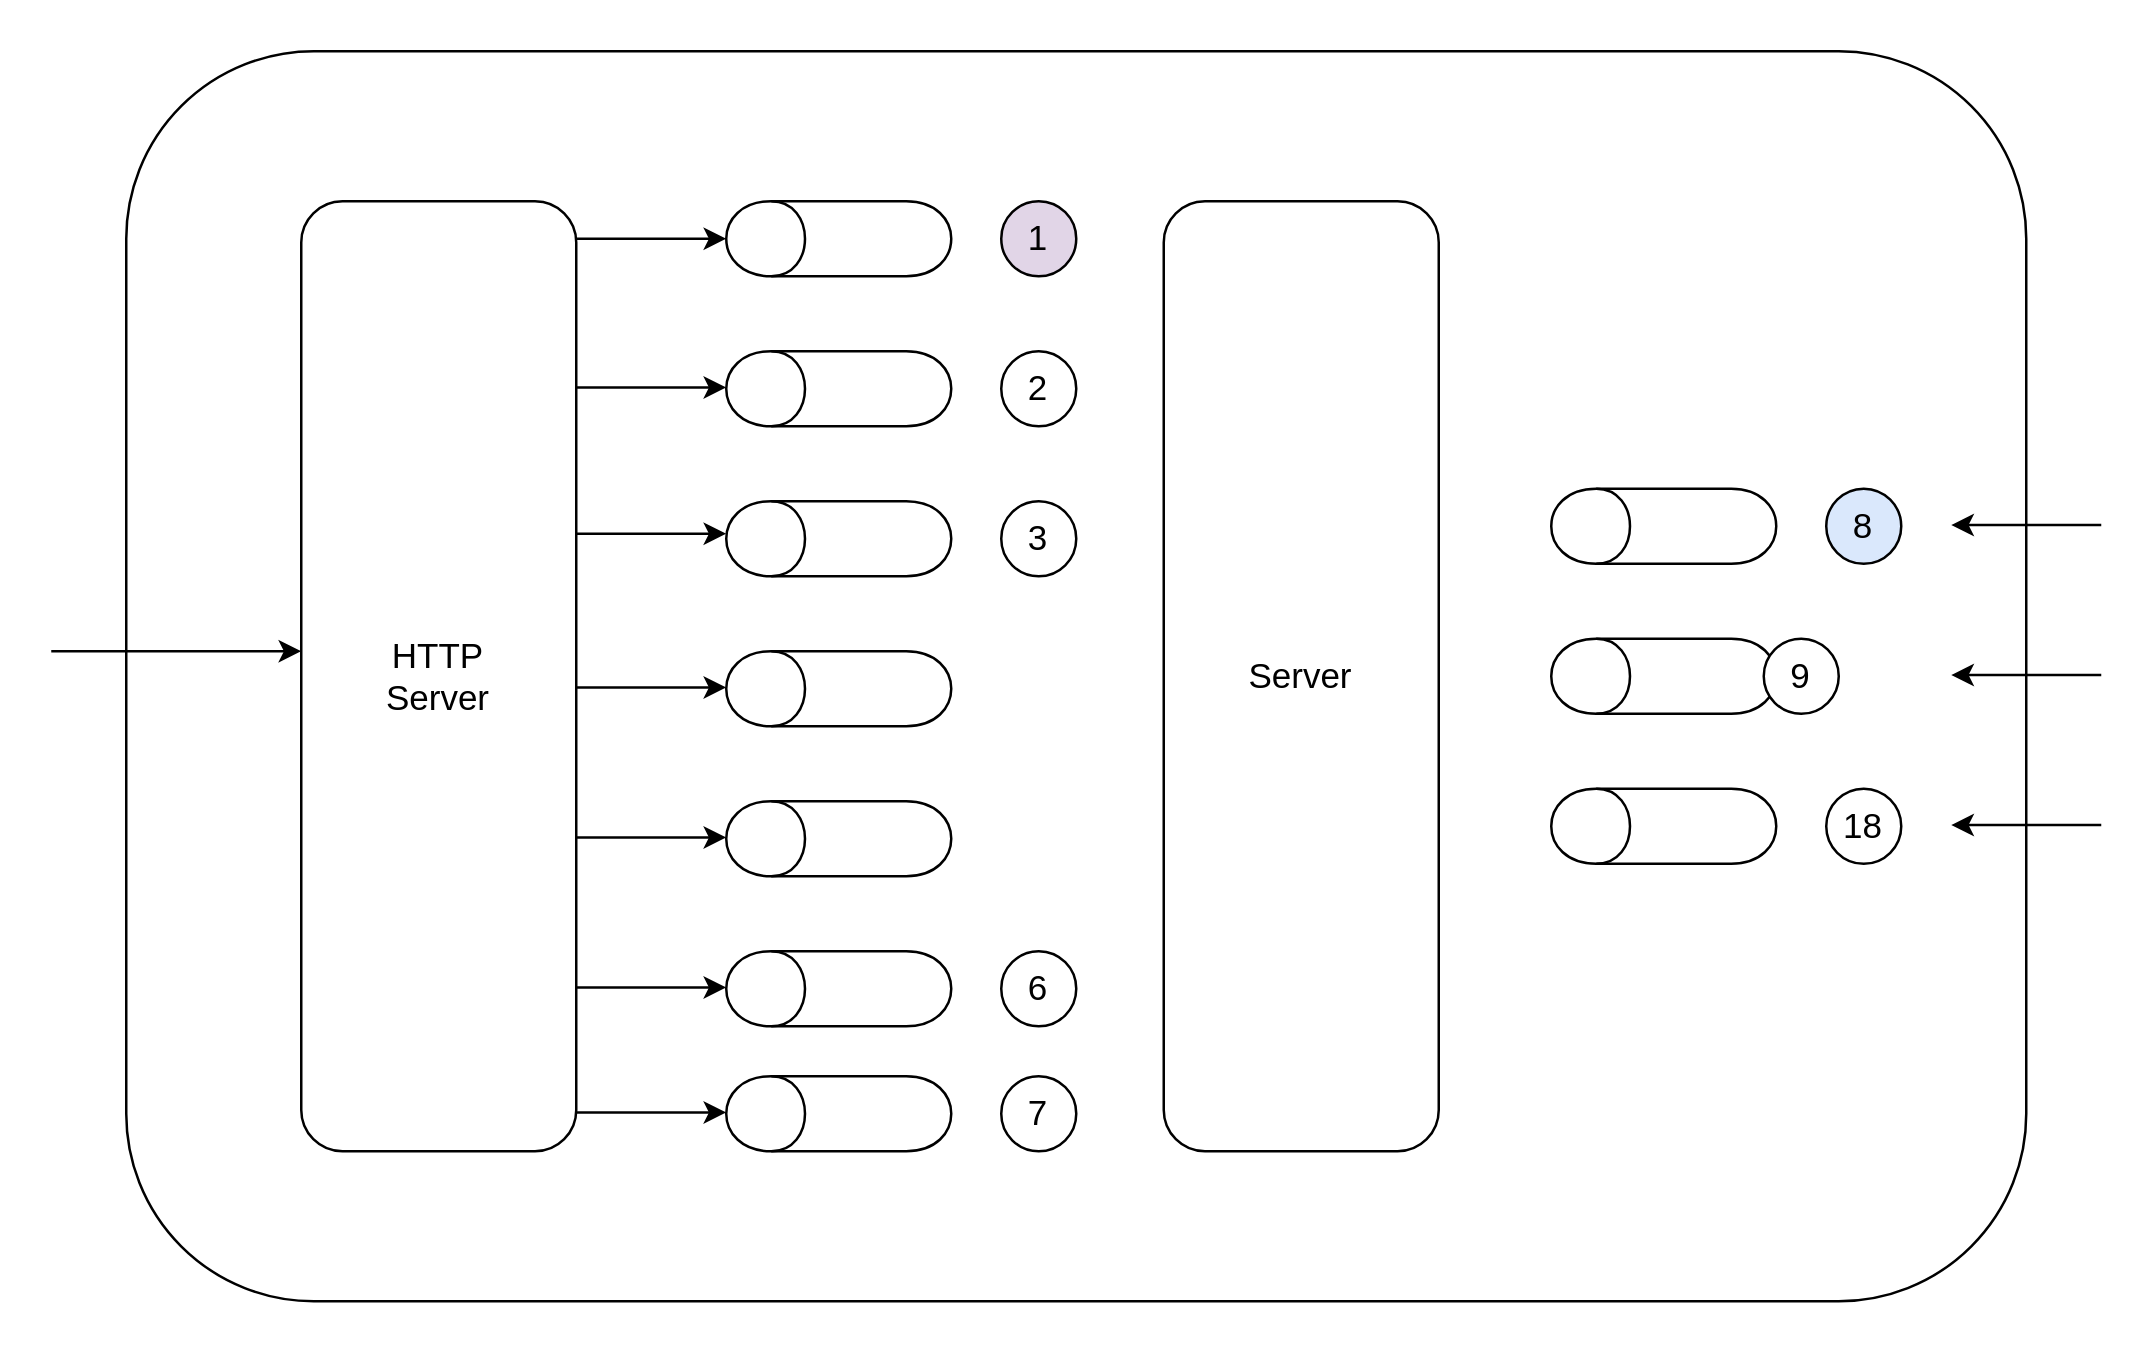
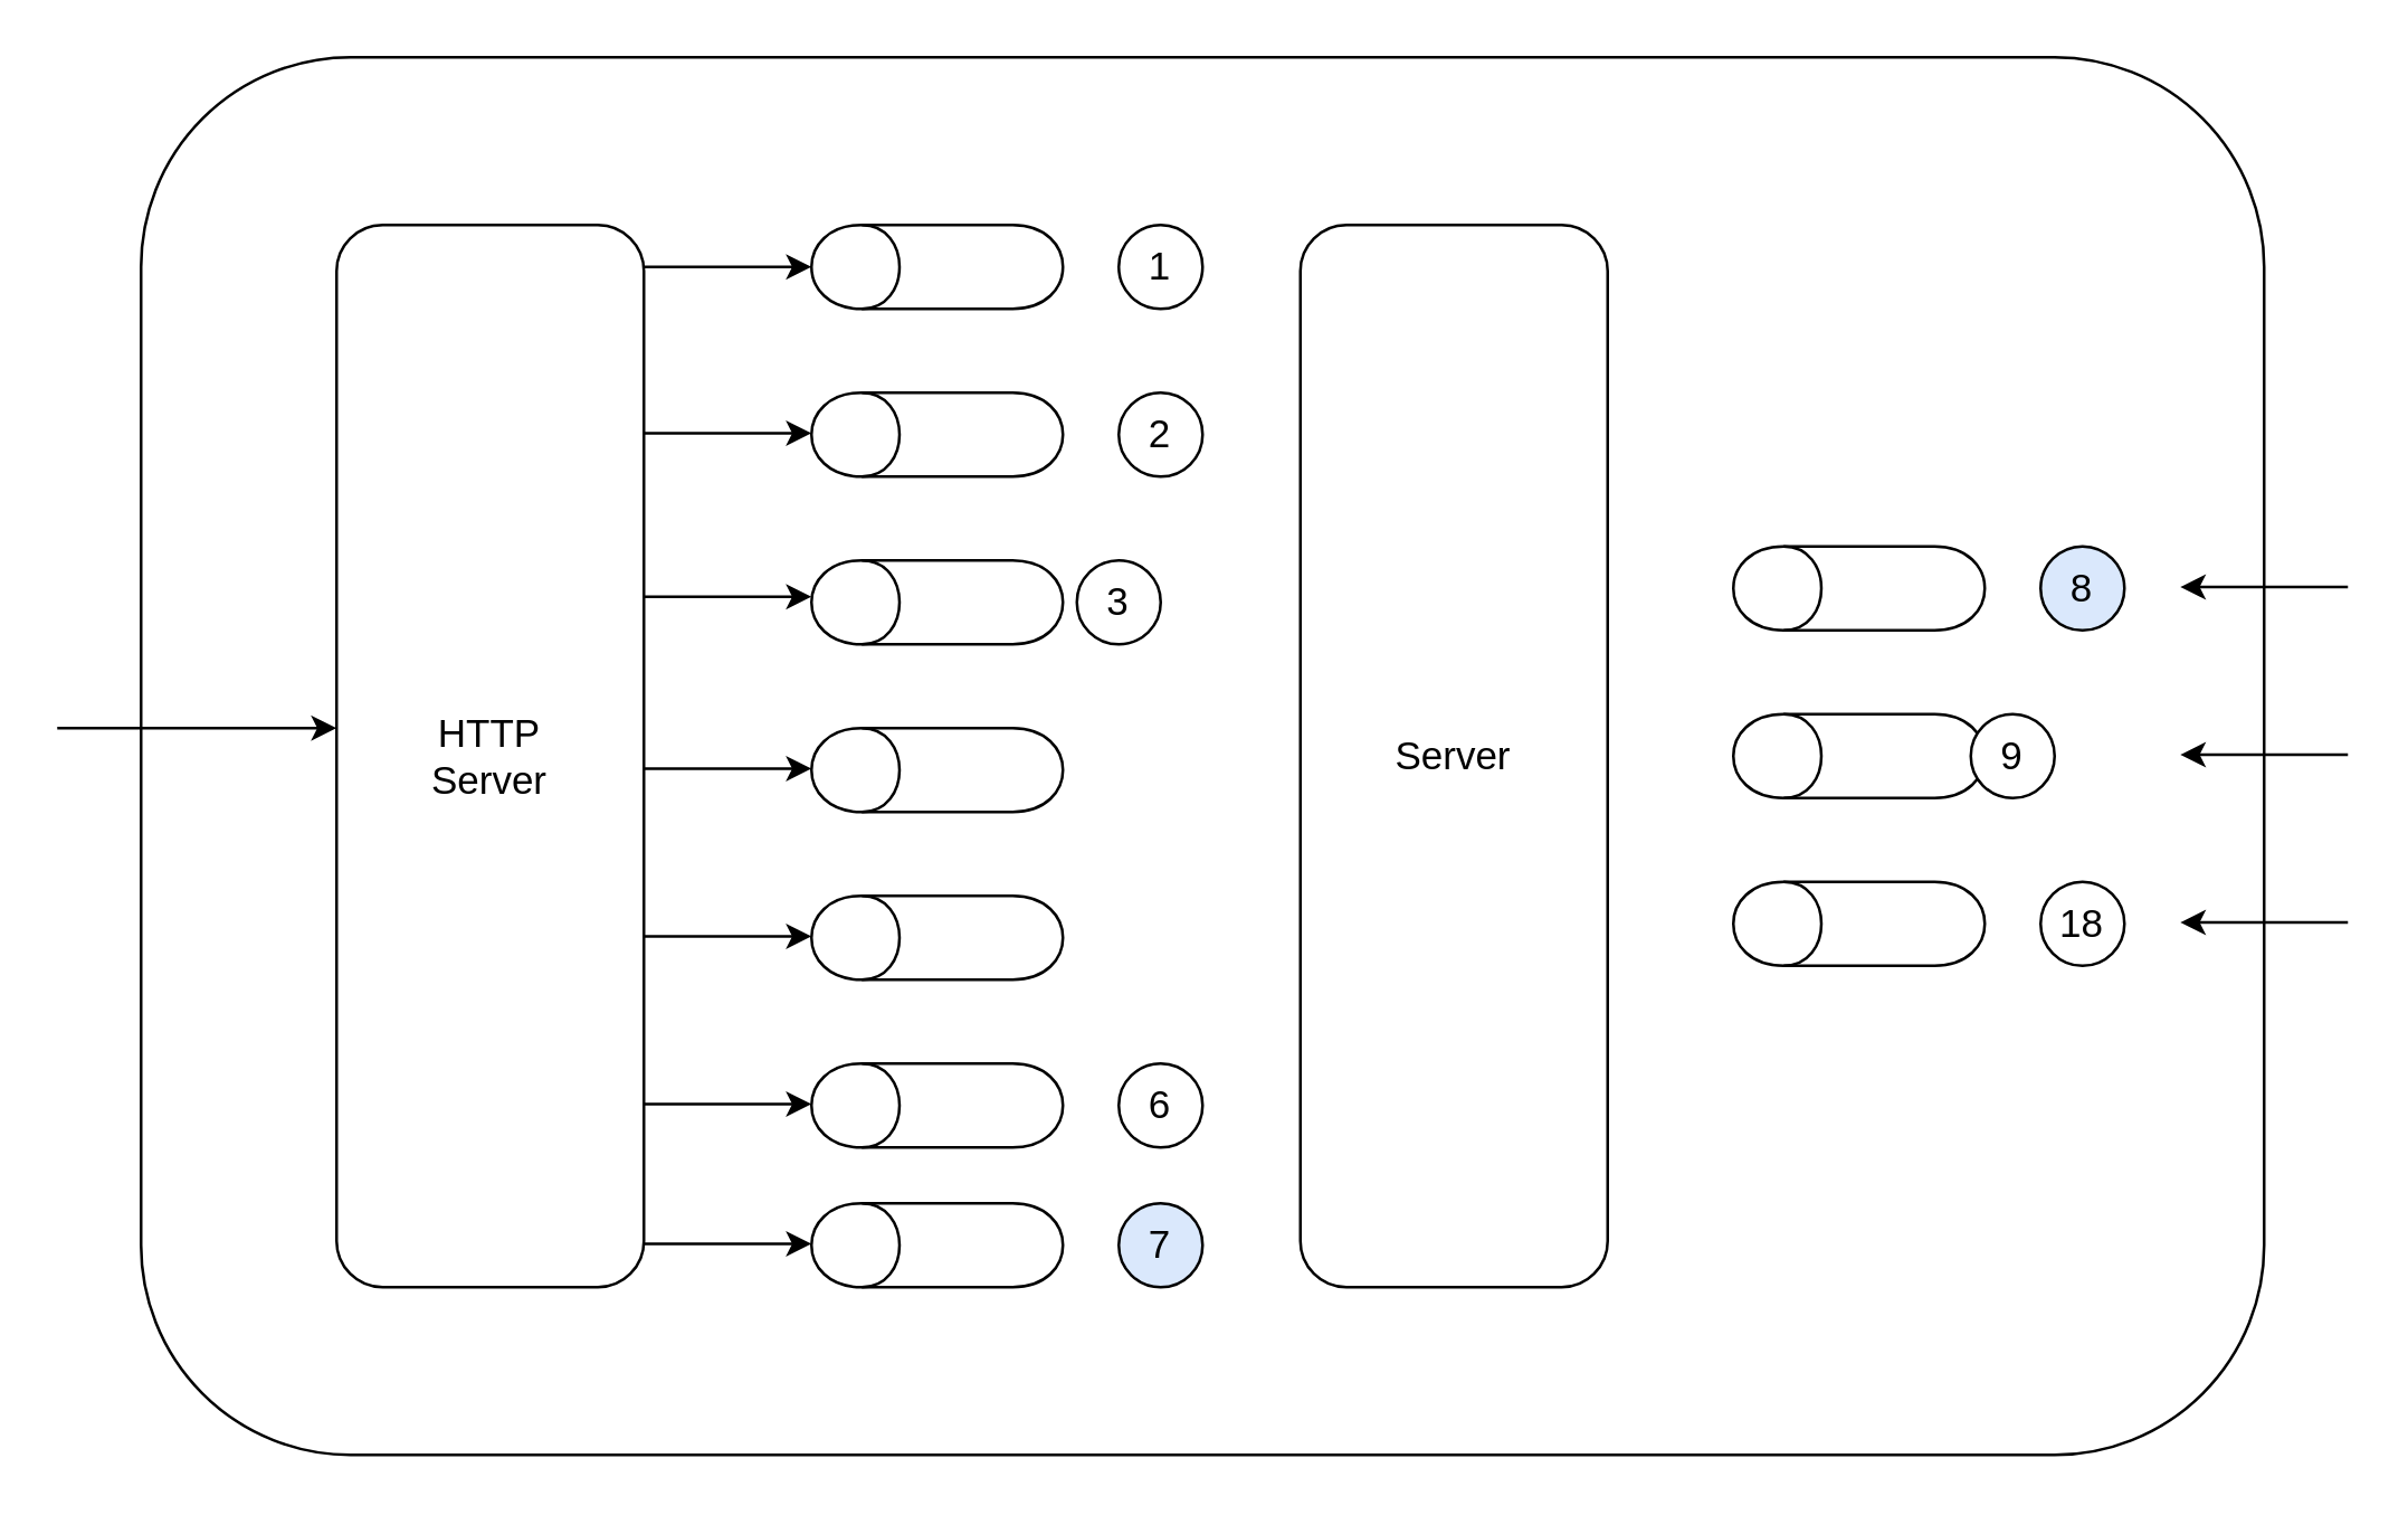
  <mxCell id="0" />
  <mxCell id="1" parent="0" />
  <mxCell id="2" value="" style="rounded=1;whiteSpace=wrap;html=1;fontSize=14;fillColor=none;" vertex="1" parent="1"><mxGeometry x="50" y="20" width="760" height="500" as="geometry" /></mxCell>
  <mxCell id="3" value="" style="shape=cylinder;whiteSpace=wrap;html=1;boundedLbl=1;backgroundOutline=1;rotation=-90;" vertex="1" parent="1"><mxGeometry x="320" y="50" width="30" height="90" as="geometry" /></mxCell>
  <mxCell id="4" value="" style="shape=cylinder;whiteSpace=wrap;html=1;boundedLbl=1;backgroundOutline=1;rotation=-90;" vertex="1" parent="1"><mxGeometry x="320" y="110" width="30" height="90" as="geometry" /></mxCell>
  <mxCell id="5" value="" style="shape=cylinder;whiteSpace=wrap;html=1;boundedLbl=1;backgroundOutline=1;rotation=-90;" vertex="1" parent="1"><mxGeometry x="320" y="170" width="30" height="90" as="geometry" /></mxCell>
  <mxCell id="6" value="" style="shape=cylinder;whiteSpace=wrap;html=1;boundedLbl=1;backgroundOutline=1;rotation=-90;" vertex="1" parent="1"><mxGeometry x="320" y="230" width="30" height="90" as="geometry" /></mxCell>
  <mxCell id="7" value="" style="shape=cylinder;whiteSpace=wrap;html=1;boundedLbl=1;backgroundOutline=1;rotation=-90;" vertex="1" parent="1"><mxGeometry x="320" y="290" width="30" height="90" as="geometry" /></mxCell>
  <mxCell id="8" value="" style="shape=cylinder;whiteSpace=wrap;html=1;boundedLbl=1;backgroundOutline=1;rotation=-90;" vertex="1" parent="1"><mxGeometry x="320" y="350" width="30" height="90" as="geometry" /></mxCell>
- <mxCell id="9" value="1" style="ellipse;whiteSpace=wrap;html=1;aspect=fixed;fontSize=14;fillColor=#e1d5e7;" vertex="1" parent="1"><mxGeometry x="400" y="80" width="30" height="30" as="geometry" /></mxCell>
+ <mxCell id="9" value="1" style="ellipse;whiteSpace=wrap;html=1;aspect=fixed;fontSize=14;" vertex="1" parent="1"><mxGeometry x="400" y="80" width="30" height="30" as="geometry" /></mxCell>
  <mxCell id="10" value="2" style="ellipse;whiteSpace=wrap;html=1;aspect=fixed;fontSize=14;" vertex="1" parent="1"><mxGeometry x="400" y="140" width="30" height="30" as="geometry" /></mxCell>
- <mxCell id="11" value="3" style="ellipse;whiteSpace=wrap;html=1;aspect=fixed;fontSize=14;" vertex="1" parent="1"><mxGeometry x="400" y="200" width="30" height="30" as="geometry" /></mxCell>
+ <mxCell id="11" value="3" style="ellipse;whiteSpace=wrap;html=1;aspect=fixed;fontSize=14;" vertex="1" parent="1"><mxGeometry x="385" y="200" width="30" height="30" as="geometry" /></mxCell>
  <mxCell id="12" value="6" style="ellipse;whiteSpace=wrap;html=1;aspect=fixed;fontSize=14;" vertex="1" parent="1"><mxGeometry x="400" y="380" width="30" height="30" as="geometry" /></mxCell>
  <mxCell id="13" value="" style="shape=cylinder;whiteSpace=wrap;html=1;boundedLbl=1;backgroundOutline=1;rotation=-90;" vertex="1" parent="1"><mxGeometry x="320" y="400" width="30" height="90" as="geometry" /></mxCell>
- <mxCell id="14" value="7" style="ellipse;whiteSpace=wrap;html=1;aspect=fixed;fontSize=14;" vertex="1" parent="1"><mxGeometry x="400" y="430" width="30" height="30" as="geometry" /></mxCell>
+ <mxCell id="14" value="7" style="ellipse;whiteSpace=wrap;html=1;aspect=fixed;fontSize=14;fillColor=#dae8fc;" vertex="1" parent="1"><mxGeometry x="400" y="430" width="30" height="30" as="geometry" /></mxCell>
  <mxCell id="15" value="" style="shape=cylinder;whiteSpace=wrap;html=1;boundedLbl=1;backgroundOutline=1;rotation=-90;" vertex="1" parent="1"><mxGeometry x="650" y="165" width="30" height="90" as="geometry" /></mxCell>
  <mxCell id="16" value="8" style="ellipse;whiteSpace=wrap;html=1;aspect=fixed;fontSize=14;fillColor=#dae8fc;" vertex="1" parent="1"><mxGeometry x="730" y="195" width="30" height="30" as="geometry" /></mxCell>
  <mxCell id="17" value="" style="shape=cylinder;whiteSpace=wrap;html=1;boundedLbl=1;backgroundOutline=1;rotation=-90;" vertex="1" parent="1"><mxGeometry x="650" y="225" width="30" height="90" as="geometry" /></mxCell>
  <mxCell id="18" value="9" style="ellipse;whiteSpace=wrap;html=1;aspect=fixed;fontSize=14;" vertex="1" parent="1"><mxGeometry x="705" y="255" width="30" height="30" as="geometry" /></mxCell>
  <mxCell id="19" value="" style="shape=cylinder;whiteSpace=wrap;html=1;boundedLbl=1;backgroundOutline=1;rotation=-90;" vertex="1" parent="1"><mxGeometry x="650" y="285" width="30" height="90" as="geometry" /></mxCell>
  <mxCell id="20" value="18" style="ellipse;whiteSpace=wrap;html=1;aspect=fixed;fontSize=14;" vertex="1" parent="1"><mxGeometry x="730" y="315" width="30" height="30" as="geometry" /></mxCell>
  <mxCell id="21" value="&lt;div&gt;HTTP&lt;/div&gt;&lt;div&gt;Server&lt;br&gt;&lt;/div&gt;" style="rounded=1;whiteSpace=wrap;html=1;fillColor=none;fontSize=14;" vertex="1" parent="1"><mxGeometry x="120" y="80" width="110" height="380" as="geometry" /></mxCell>
  <mxCell id="22" value="Server" style="rounded=1;whiteSpace=wrap;html=1;fillColor=none;fontSize=14;" vertex="1" parent="1"><mxGeometry x="465" y="80" width="110" height="380" as="geometry" /></mxCell>
  <mxCell id="23" value="" style="endArrow=classic;html=1;fontSize=14;entryX=0.5;entryY=0;entryDx=0;entryDy=0;" edge="1" parent="1" target="3"><mxGeometry width="50" height="50" relative="1" as="geometry"><mxPoint x="230" y="95" as="sourcePoint" /><mxPoint x="490" y="240" as="targetPoint" /></mxGeometry></mxCell>
  <mxCell id="24" value="" style="endArrow=classic;html=1;fontSize=14;entryX=0.5;entryY=0;entryDx=0;entryDy=0;" edge="1" parent="1"><mxGeometry width="50" height="50" relative="1" as="geometry"><mxPoint x="230" y="154.5" as="sourcePoint" /><mxPoint x="290" y="154.5" as="targetPoint" /></mxGeometry></mxCell>
  <mxCell id="25" value="" style="endArrow=classic;html=1;fontSize=14;entryX=0.5;entryY=0;entryDx=0;entryDy=0;" edge="1" parent="1"><mxGeometry width="50" height="50" relative="1" as="geometry"><mxPoint x="230" y="213" as="sourcePoint" /><mxPoint x="290" y="213" as="targetPoint" /></mxGeometry></mxCell>
  <mxCell id="26" value="" style="endArrow=classic;html=1;fontSize=14;entryX=0.5;entryY=0;entryDx=0;entryDy=0;" edge="1" parent="1"><mxGeometry width="50" height="50" relative="1" as="geometry"><mxPoint x="230" y="274.5" as="sourcePoint" /><mxPoint x="290" y="274.5" as="targetPoint" /></mxGeometry></mxCell>
  <mxCell id="27" value="" style="endArrow=classic;html=1;fontSize=14;entryX=0.5;entryY=0;entryDx=0;entryDy=0;" edge="1" parent="1"><mxGeometry width="50" height="50" relative="1" as="geometry"><mxPoint x="230" y="334.5" as="sourcePoint" /><mxPoint x="290" y="334.5" as="targetPoint" /></mxGeometry></mxCell>
  <mxCell id="28" value="" style="endArrow=classic;html=1;fontSize=14;entryX=0.5;entryY=0;entryDx=0;entryDy=0;" edge="1" parent="1"><mxGeometry width="50" height="50" relative="1" as="geometry"><mxPoint x="230" y="394.5" as="sourcePoint" /><mxPoint x="290" y="394.5" as="targetPoint" /></mxGeometry></mxCell>
  <mxCell id="29" value="" style="endArrow=classic;html=1;fontSize=14;entryX=0.5;entryY=0;entryDx=0;entryDy=0;" edge="1" parent="1"><mxGeometry width="50" height="50" relative="1" as="geometry"><mxPoint x="230" y="444.5" as="sourcePoint" /><mxPoint x="290" y="444.5" as="targetPoint" /></mxGeometry></mxCell>
  <mxCell id="30" value="" style="endArrow=classic;html=1;fontSize=14;" edge="1" parent="1"><mxGeometry width="50" height="50" relative="1" as="geometry"><mxPoint x="840" y="209.5" as="sourcePoint" /><mxPoint x="780" y="209.5" as="targetPoint" /></mxGeometry></mxCell>
  <mxCell id="31" value="" style="endArrow=classic;html=1;fontSize=14;" edge="1" parent="1"><mxGeometry width="50" height="50" relative="1" as="geometry"><mxPoint x="840" y="269.5" as="sourcePoint" /><mxPoint x="780" y="269.5" as="targetPoint" /></mxGeometry></mxCell>
  <mxCell id="32" value="" style="endArrow=classic;html=1;fontSize=14;" edge="1" parent="1"><mxGeometry width="50" height="50" relative="1" as="geometry"><mxPoint x="840" y="329.5" as="sourcePoint" /><mxPoint x="780" y="329.5" as="targetPoint" /></mxGeometry></mxCell>
  <mxCell id="33" value="" style="endArrow=classic;html=1;fontSize=14;entryX=0.5;entryY=0;entryDx=0;entryDy=0;" edge="1" parent="1"><mxGeometry width="50" height="50" relative="1" as="geometry"><mxPoint x="20" y="260" as="sourcePoint" /><mxPoint x="120" y="260" as="targetPoint" /></mxGeometry></mxCell>
